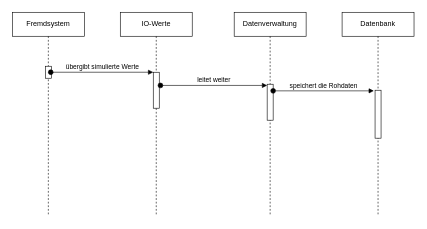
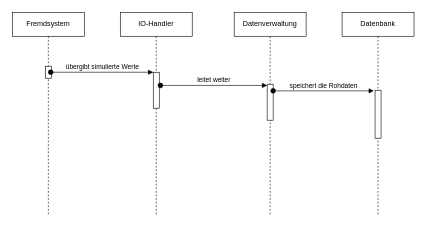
  <mxCell id="0" />
  <mxCell id="1" parent="0" />
  <mxCell id="2" value="Fremdsystem" style="shape=umlLifeline;perimeter=lifelinePerimeter;whiteSpace=wrap;html=1;container=1;collapsible=0;recursiveResize=0;outlineConnect=0;" vertex="1" parent="1"><mxGeometry x="20" y="20" width="120" height="340" as="geometry" /></mxCell>
  <mxCell id="3" value="" style="html=1;points=[];perimeter=orthogonalPerimeter;" vertex="1" parent="2"><mxGeometry x="55" y="90" width="10" height="20" as="geometry" /></mxCell>
- <mxCell id="4" value="IO-Werte" style="shape=umlLifeline;perimeter=lifelinePerimeter;whiteSpace=wrap;html=1;container=1;collapsible=0;recursiveResize=0;outlineConnect=0;" vertex="1" parent="1"><mxGeometry x="200" y="20" width="120" height="340" as="geometry" /></mxCell>
+ <mxCell id="4" value="IO-Handler" style="shape=umlLifeline;perimeter=lifelinePerimeter;whiteSpace=wrap;html=1;container=1;collapsible=0;recursiveResize=0;outlineConnect=0;" vertex="1" parent="1"><mxGeometry x="200" y="20" width="120" height="340" as="geometry" /></mxCell>
  <mxCell id="5" value="" style="html=1;points=[];perimeter=orthogonalPerimeter;" vertex="1" parent="4"><mxGeometry x="55" y="100" width="10" height="60" as="geometry" /></mxCell>
  <mxCell id="6" value="Datenbank" style="shape=umlLifeline;perimeter=lifelinePerimeter;whiteSpace=wrap;html=1;container=1;collapsible=0;recursiveResize=0;outlineConnect=0;" vertex="1" parent="1"><mxGeometry x="570" y="20" width="120" height="340" as="geometry" /></mxCell>
  <mxCell id="7" value="" style="html=1;points=[];perimeter=orthogonalPerimeter;" vertex="1" parent="6"><mxGeometry x="55" y="130" width="10" height="80" as="geometry" /></mxCell>
  <mxCell id="8" value="Datenverwaltung" style="shape=umlLifeline;perimeter=lifelinePerimeter;whiteSpace=wrap;html=1;container=1;collapsible=0;recursiveResize=0;outlineConnect=0;" vertex="1" parent="1"><mxGeometry x="390" y="20" width="120" height="340" as="geometry" /></mxCell>
  <mxCell id="9" value="" style="html=1;points=[];perimeter=orthogonalPerimeter;" vertex="1" parent="8"><mxGeometry x="55" y="120" width="10" height="60" as="geometry" /></mxCell>
  <mxCell id="10" value="übergibt simulierte Werte" style="html=1;verticalAlign=bottom;startArrow=oval;endArrow=block;startSize=8;" edge="1" target="5" parent="1"><mxGeometry relative="1" as="geometry"><mxPoint x="84" y="120" as="sourcePoint" /></mxGeometry></mxCell>
  <mxCell id="11" value="leitet weiter" style="html=1;verticalAlign=bottom;startArrow=oval;endArrow=block;startSize=8;exitX=1.2;exitY=0.367;exitDx=0;exitDy=0;exitPerimeter=0;" edge="1" target="9" parent="1" source="5"><mxGeometry relative="1" as="geometry"><mxPoint x="380" y="120" as="sourcePoint" /></mxGeometry></mxCell>
  <mxCell id="12" value="speichert die Rohdaten" style="html=1;verticalAlign=bottom;startArrow=oval;endArrow=block;startSize=8;entryX=-0.2;entryY=0.013;entryDx=0;entryDy=0;entryPerimeter=0;" edge="1" target="7" parent="1" source="9"><mxGeometry relative="1" as="geometry"><mxPoint x="560" y="140" as="sourcePoint" /></mxGeometry></mxCell>
